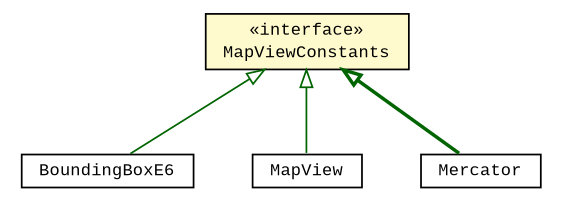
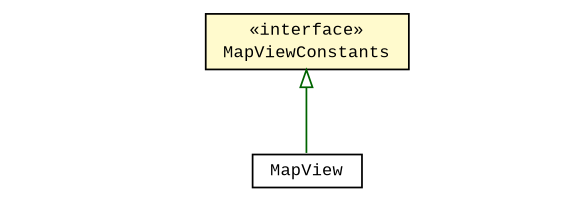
  digraph {
    fontname="Liberation Mono"
    nodesep=0.25
    ranksep=0.5
    node [fontcolor=black fontname="Liberation Mono" fontsize=10.0 shape=plaintext]
    edge [arrowtail=empty color=darkgreen dir=back fontname="Liberation Mono" fontsize=10 headport=p labelfontname=Helvetica labelfontsize=10 style=solid tailport=p]
-   n1 [label=<<table title="org.osmdroid.util.BoundingBoxE6" border="0" cellborder="1" cellspacing="0" cellpadding="2" port="p" href="../../../util/BoundingBoxE6.html"> 		<tr><td><table border="0" cellspacing="0" cellpadding="1"> <tr><td align="center" balign="center"> BoundingBoxE6 </td></tr> 		</table></td></tr> 		</table>>]
    n2 [label=<<table title="org.osmdroid.views.MapView" border="0" cellborder="1" cellspacing="0" cellpadding="2" port="p" href="../../MapView.html"> 		<tr><td><table border="0" cellspacing="0" cellpadding="1"> <tr><td align="center" balign="center"> MapView </td></tr> 		</table></td></tr> 		</table>>]
    n3 [label=<<table title="org.osmdroid.views.util.constants.MapViewConstants" border="0" cellborder="1" cellspacing="0" cellpadding="2" port="p" bgcolor="lemonChiffon" href="./MapViewConstants.html"> 		<tr><td><table border="0" cellspacing="0" cellpadding="1"> <tr><td align="center" balign="center"> &#171;interface&#187; </td></tr> <tr><td align="center" balign="center"> MapViewConstants </td></tr> 		</table></td></tr> 		</table>>]
-   n4 [label=<<table title="org.osmdroid.views.util.Mercator" border="0" cellborder="1" cellspacing="0" cellpadding="2" port="p" href="../Mercator.html"> 		<tr><td><table border="0" cellspacing="0" cellpadding="1"> <tr><td align="center" balign="center"> Mercator </td></tr> 		</table></td></tr> 		</table>>]
-   n3 -> n1
    n3 -> n2
-   n3 -> n4 [style=bold]
  }
